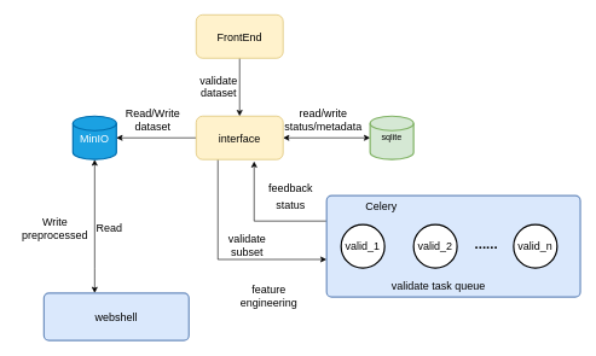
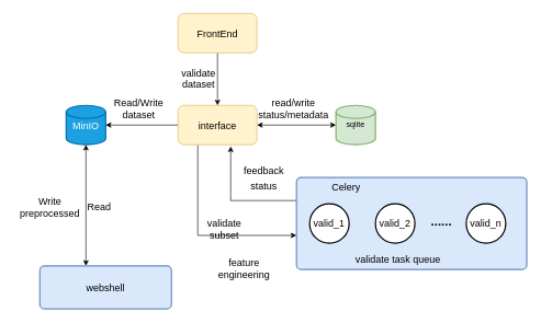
  <mxCell id="0" />
  <mxCell id="1" parent="0" />
  <mxCell id="2" value="" style="edgeStyle=orthogonalEdgeStyle;rounded=0;orthogonalLoop=1;jettySize=auto;html=1;" parent="1" source="4" target="8" edge="1"><mxGeometry relative="1" as="geometry" /></mxCell>
  <mxCell id="3" value="&lt;font style=&quot;font-size: 15px;&quot;&gt;validate&lt;br&gt;dataset&lt;/font&gt;" style="edgeLabel;html=1;align=center;verticalAlign=middle;resizable=0;points=[];" parent="2" vertex="1" connectable="0"><mxGeometry x="-0.05" y="2" relative="1" as="geometry"><mxPoint x="-32" as="offset" /></mxGeometry></mxCell>
  <mxCell id="4" value="&lt;font style=&quot;font-size: 15px;&quot;&gt;FrontEnd&lt;/font&gt;" style="rounded=1;whiteSpace=wrap;html=1;fillColor=#fff2cc;strokeColor=#d6b656;" parent="1" vertex="1"><mxGeometry x="270" y="20" width="120" height="60" as="geometry" /></mxCell>
  <mxCell id="5" value="" style="edgeStyle=orthogonalEdgeStyle;rounded=0;orthogonalLoop=1;jettySize=auto;html=1;startArrow=classic;startFill=1;" parent="1" source="8" target="9" edge="1"><mxGeometry relative="1" as="geometry" /></mxCell>
  <mxCell id="6" style="edgeStyle=orthogonalEdgeStyle;rounded=0;orthogonalLoop=1;jettySize=auto;html=1;exitX=0.25;exitY=1;exitDx=0;exitDy=0;fontSize=15;entryX=0;entryY=0.629;entryDx=0;entryDy=0;entryPerimeter=0;" parent="1" source="8" target="12" edge="1"><mxGeometry relative="1" as="geometry"><mxPoint x="300" y="360" as="targetPoint" /><Array as="points"><mxPoint x="300" y="358" /></Array></mxGeometry></mxCell>
  <mxCell id="7" style="edgeStyle=orthogonalEdgeStyle;rounded=0;orthogonalLoop=1;jettySize=auto;html=1;exitX=0;exitY=0.5;exitDx=0;exitDy=0;entryX=1;entryY=0.5;entryDx=0;entryDy=0;entryPerimeter=0;fontSize=15;" parent="1" source="8" target="24" edge="1"><mxGeometry relative="1" as="geometry" /></mxCell>
  <mxCell id="8" value="&lt;font style=&quot;font-size: 15px;&quot;&gt;interface&lt;/font&gt;" style="whiteSpace=wrap;html=1;fillColor=#fff2cc;strokeColor=#d6b656;rounded=1;sketch=0;glass=0;" parent="1" vertex="1"><mxGeometry x="270" y="160" width="120" height="60" as="geometry" /></mxCell>
  <mxCell id="9" value="sqlite" style="strokeWidth=2;html=1;shape=mxgraph.flowchart.database;whiteSpace=wrap;rounded=1;glass=0;sketch=0;fillColor=#d5e8d4;strokeColor=#82b366;" parent="1" vertex="1"><mxGeometry x="510" y="160" width="60" height="60" as="geometry" /></mxCell>
  <mxCell id="10" value="read/write&lt;br style=&quot;font-size: 15px;&quot;&gt;status/metadata" style="text;html=1;align=center;verticalAlign=middle;resizable=0;points=[];autosize=1;strokeColor=none;fillColor=none;fontSize=15;" parent="1" vertex="1"><mxGeometry x="380" y="140" width="130" height="50" as="geometry" /></mxCell>
  <mxCell id="11" style="edgeStyle=orthogonalEdgeStyle;rounded=0;orthogonalLoop=1;jettySize=auto;html=1;exitX=0;exitY=0.25;exitDx=0;exitDy=0;entryX=0.667;entryY=1.042;entryDx=0;entryDy=0;entryPerimeter=0;fontSize=19;" parent="1" source="12" target="8" edge="1"><mxGeometry relative="1" as="geometry" /></mxCell>
  <mxCell id="12" value="" style="rounded=1;whiteSpace=wrap;html=1;absoluteArcSize=1;arcSize=14;strokeWidth=2;glass=0;sketch=0;fillColor=#dae8fc;strokeColor=#6c8ebf;" parent="1" vertex="1"><mxGeometry x="450" y="270" width="350" height="140" as="geometry" /></mxCell>
  <mxCell id="13" style="edgeStyle=orthogonalEdgeStyle;rounded=0;orthogonalLoop=1;jettySize=auto;html=1;entryX=0.5;entryY=1;entryDx=0;entryDy=0;entryPerimeter=0;fontSize=15;endArrow=classic;endFill=1;startArrow=classic;startFill=1;" edge="1" parent="1" source="14" target="24"><mxGeometry relative="1" as="geometry"><Array as="points"><mxPoint x="130" y="370" /><mxPoint x="130" y="370" /></Array></mxGeometry></mxCell>
  <mxCell id="14" value="&lt;font style=&quot;font-size: 15px;&quot;&gt;webshell&lt;/font&gt;" style="rounded=1;whiteSpace=wrap;html=1;absoluteArcSize=1;arcSize=14;strokeWidth=2;glass=0;sketch=0;fillColor=#dae8fc;strokeColor=#6c8ebf;" parent="1" vertex="1"><mxGeometry x="60" y="404.5" width="200" height="65.5" as="geometry" /></mxCell>
  <mxCell id="15" value="&lt;font style=&quot;font-size: 15px;&quot;&gt;valid_1&lt;/font&gt;" style="strokeWidth=2;html=1;shape=mxgraph.flowchart.start_2;whiteSpace=wrap;rounded=1;glass=0;sketch=0;" parent="1" vertex="1"><mxGeometry x="470" y="310" width="60" height="60" as="geometry" /></mxCell>
  <mxCell id="16" value="&lt;font style=&quot;font-size: 15px;&quot;&gt;valid_2&lt;/font&gt;" style="strokeWidth=2;html=1;shape=mxgraph.flowchart.start_2;whiteSpace=wrap;rounded=1;glass=0;sketch=0;" parent="1" vertex="1"><mxGeometry x="570" y="310" width="60" height="60" as="geometry" /></mxCell>
  <mxCell id="17" value="&lt;font style=&quot;font-size: 15px;&quot;&gt;valid_n&lt;/font&gt;" style="strokeWidth=2;html=1;shape=mxgraph.flowchart.start_2;whiteSpace=wrap;rounded=1;glass=0;sketch=0;" parent="1" vertex="1"><mxGeometry x="708" y="310" width="60" height="60" as="geometry" /></mxCell>
  <mxCell id="18" value="&lt;b&gt;&lt;font style=&quot;font-size: 19px;&quot;&gt;......&lt;/font&gt;&lt;/b&gt;" style="text;html=1;align=center;verticalAlign=middle;resizable=0;points=[];autosize=1;strokeColor=none;fillColor=none;" parent="1" vertex="1"><mxGeometry x="640" y="318" width="60" height="40" as="geometry" /></mxCell>
  <mxCell id="19" value="&lt;font style=&quot;font-size: 15px;&quot;&gt;feedback&lt;br&gt;status&lt;/font&gt;" style="text;html=1;align=center;verticalAlign=middle;resizable=0;points=[];autosize=1;strokeColor=none;fillColor=none;fontSize=19;" parent="1" vertex="1"><mxGeometry x="360" y="240" width="80" height="60" as="geometry" /></mxCell>
  <mxCell id="20" value="&lt;font style=&quot;font-size: 15px;&quot;&gt;validate task queue&lt;/font&gt;" style="text;html=1;resizable=0;autosize=1;align=center;verticalAlign=middle;points=[];fillColor=none;strokeColor=none;rounded=0;glass=0;sketch=0;fontSize=12;" parent="1" vertex="1"><mxGeometry x="529" y="380" width="150" height="30" as="geometry" /></mxCell>
  <mxCell id="21" value="feature&lt;br&gt;engineering&lt;br&gt;" style="text;html=1;align=center;verticalAlign=middle;resizable=0;points=[];autosize=1;strokeColor=none;fillColor=none;fontSize=15;" parent="1" vertex="1"><mxGeometry x="320" y="384" width="100" height="50" as="geometry" /></mxCell>
- <mxCell id="22" value="validate&lt;br&gt;subset&lt;br&gt;" style="text;html=1;align=center;verticalAlign=middle;resizable=0;points=[];autosize=1;strokeColor=none;fillColor=none;fontSize=15;" parent="1" vertex="1"><mxGeometry x="300" y="313" width="80" height="50" as="geometry" /></mxCell>
+ <mxCell id="22" value="validate&lt;br&gt;subset&lt;br&gt;" style="text;html=1;align=center;verticalAlign=middle;resizable=0;points=[];autosize=1;strokeColor=none;fillColor=none;fontSize=15;" parent="1" vertex="1"><mxGeometry x="300" y="323" width="80" height="50" as="geometry" /></mxCell>
  <mxCell id="23" value="Celery" style="text;html=1;resizable=0;autosize=1;align=center;verticalAlign=middle;points=[];fillColor=none;strokeColor=none;rounded=0;glass=0;sketch=0;fontSize=15;" parent="1" vertex="1"><mxGeometry x="490" y="270" width="70" height="30" as="geometry" /></mxCell>
  <mxCell id="24" value="MinIO" style="strokeWidth=2;html=1;shape=mxgraph.flowchart.database;whiteSpace=wrap;rounded=1;glass=0;sketch=0;fontSize=15;fillColor=#1ba1e2;fontColor=#ffffff;strokeColor=#006EAF;" parent="1" vertex="1"><mxGeometry x="100" y="160" width="60" height="60" as="geometry" /></mxCell>
  <mxCell id="25" value="Read/Write&lt;br&gt;dataset&lt;br&gt;" style="text;html=1;align=center;verticalAlign=middle;resizable=0;points=[];autosize=1;strokeColor=none;fillColor=none;fontSize=15;" parent="1" vertex="1"><mxGeometry x="160" y="140" width="100" height="50" as="geometry" /></mxCell>
  <mxCell id="26" value="Read" style="text;html=1;align=center;verticalAlign=middle;resizable=0;points=[];autosize=1;strokeColor=none;fillColor=none;fontSize=15;" vertex="1" parent="1"><mxGeometry x="120" y="300" width="60" height="30" as="geometry" /></mxCell>
  <mxCell id="27" value="Write&lt;br&gt;preprocessed&lt;br&gt;" style="text;html=1;align=center;verticalAlign=middle;resizable=0;points=[];autosize=1;strokeColor=none;fillColor=none;fontSize=15;" vertex="1" parent="1"><mxGeometry x="20" y="290" width="110" height="50" as="geometry" /></mxCell>
